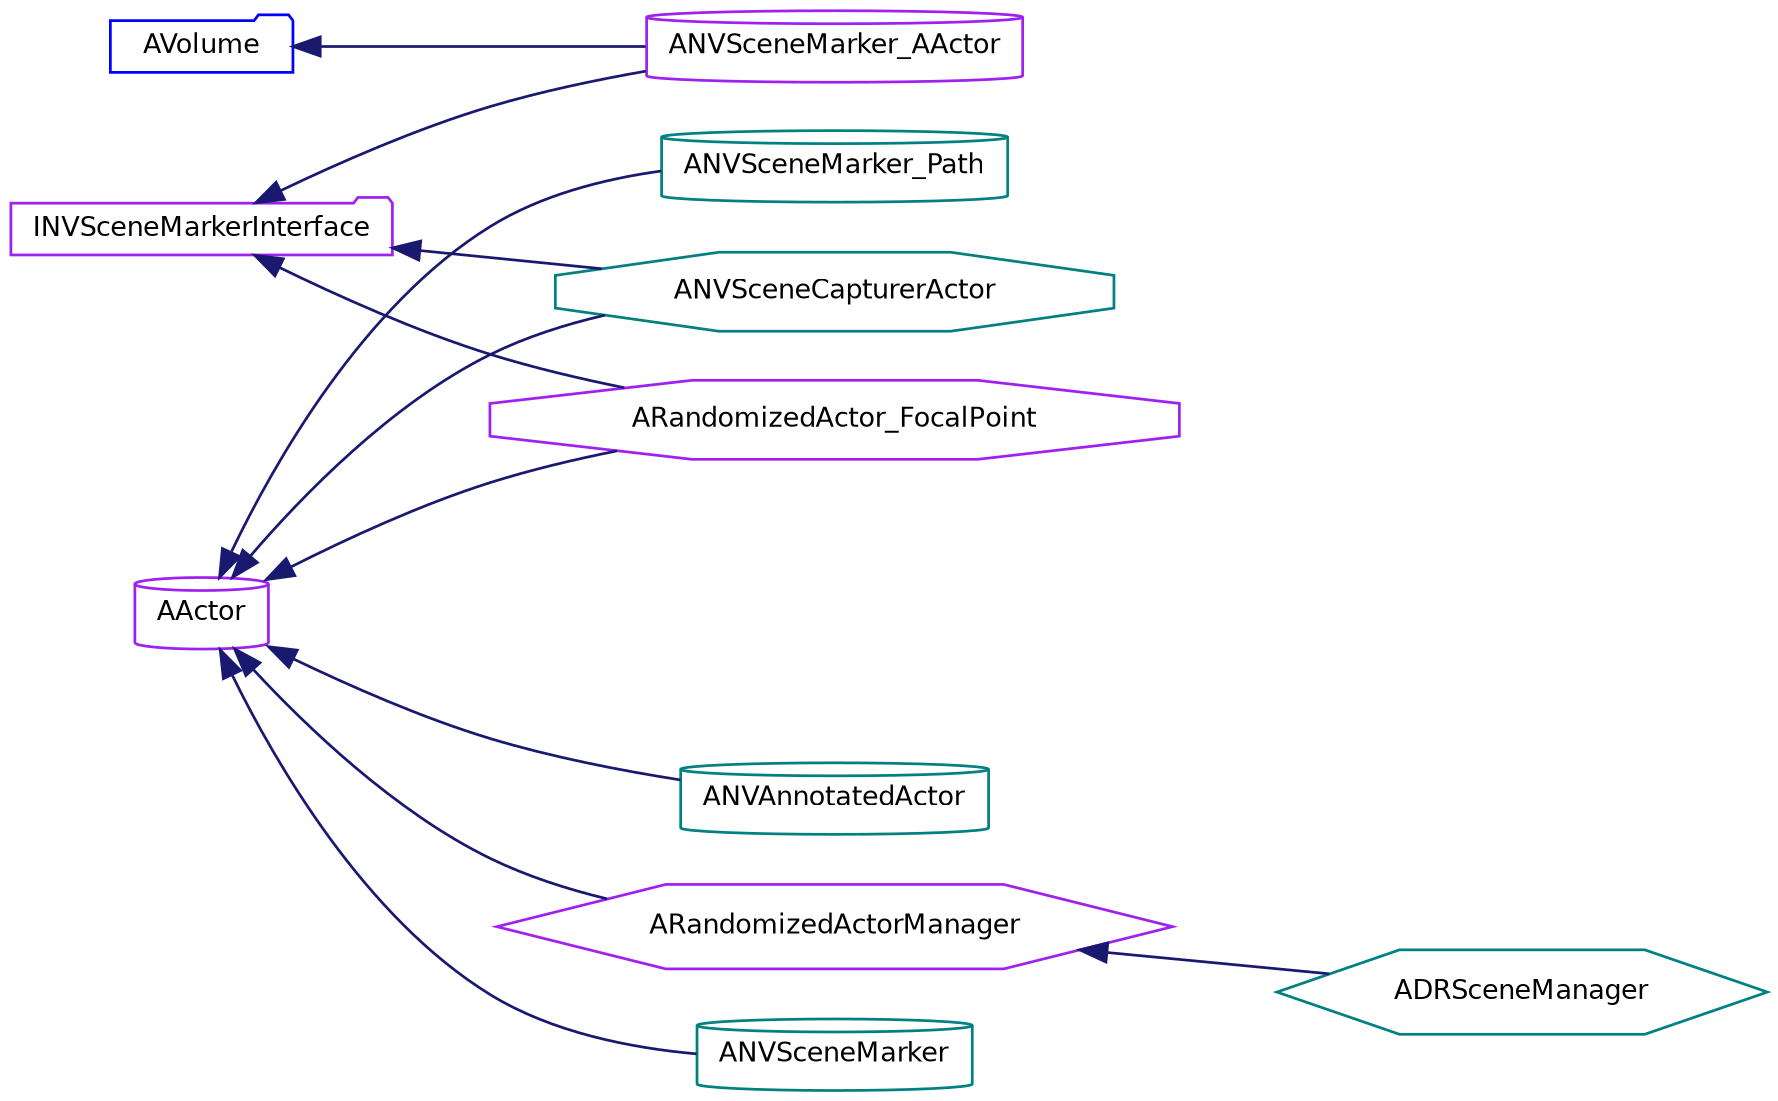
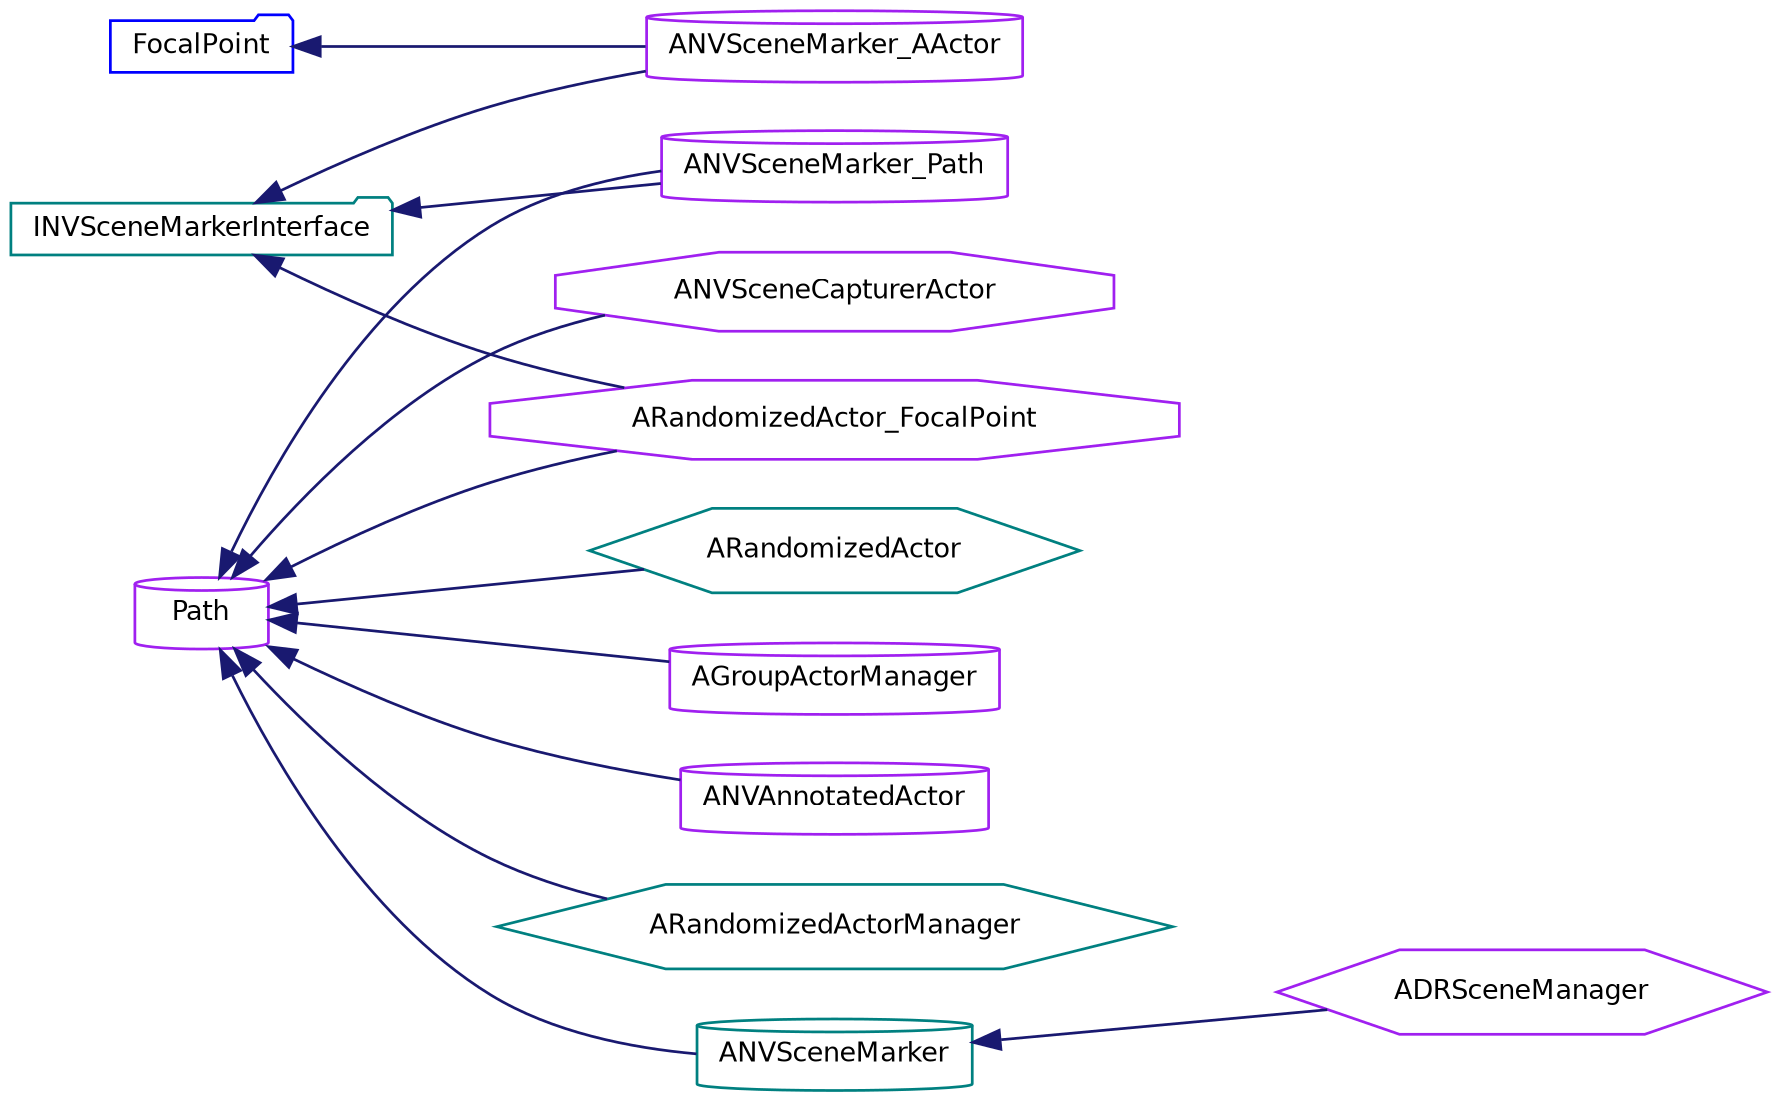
  digraph {
    fontname="DejaVu Sans"
    rankdir=LR
    node [color=purple fillcolor=white fontname="DejaVu Sans" fontsize=10 shape=cylinder style=filled]
    edge [color=midnightblue dir=back fontname="DejaVu Sans" fontsize=10 labelfontname=Helvetica labelfontsize=10 style=solid]
-   n1 [height=0.2 label=AActor width=0.4]
-   n3 [color=teal height=0.2 label=ANVAnnotatedActor width=0.4]
-   n4 [color=teal height=0.2 label=ANVSceneCapturerActor shape=octagon width=0.4]
+   n1 [height=0.2 label=Path width=0.4]
+   n2 [height=0.2 label=AGroupActorManager width=0.4]
+   n3 [height=0.2 label=ANVAnnotatedActor width=0.4]
+   n4 [height=0.2 label=ANVSceneCapturerActor shape=octagon width=0.4]
    n5 [color=teal height=0.2 label=ANVSceneMarker width=0.4]
    n6 [height=0.2 label=ARandomizedActor_FocalPoint shape=octagon width=0.4]
-   n7 [color=teal height=0.2 label=ANVSceneMarker_Path width=0.4]
-   n9 [height=0.2 label=ARandomizedActorManager shape=hexagon width=0.4]
-   n10 [color=teal height=0.2 label=ADRSceneManager shape=hexagon width=0.4]
-   n11 [color=blue height=0.2 label=AVolume shape=folder width=0.4]
+   n7 [height=0.2 label=ANVSceneMarker_Path width=0.4]
+   n8 [color=teal height=0.2 label=ARandomizedActor shape=hexagon width=0.4]
+   n9 [color=teal height=0.2 label=ARandomizedActorManager shape=hexagon width=0.4]
+   n10 [height=0.2 label=ADRSceneManager shape=hexagon width=0.4]
+   n11 [color=blue height=0.2 label=FocalPoint shape=folder width=0.4]
    n12 [height=0.2 label=ANVSceneMarker_AActor width=0.4]
-   n13 [height=0.2 label=INVSceneMarkerInterface shape=folder width=0.4]
+   n13 [color=teal height=0.2 label=INVSceneMarkerInterface shape=folder width=0.4]
+   n1 -> n2
    n1 -> n3
    n1 -> n4
    n1 -> n5
    n1 -> n6
    n1 -> n7
+   n1 -> n8
    n1 -> n9
-   n9 -> n10
+   n5 -> n10
    n11 -> n12
    n13 -> n6
-   n13 -> n4
+   n13 -> n7
    n13 -> n12
  }
